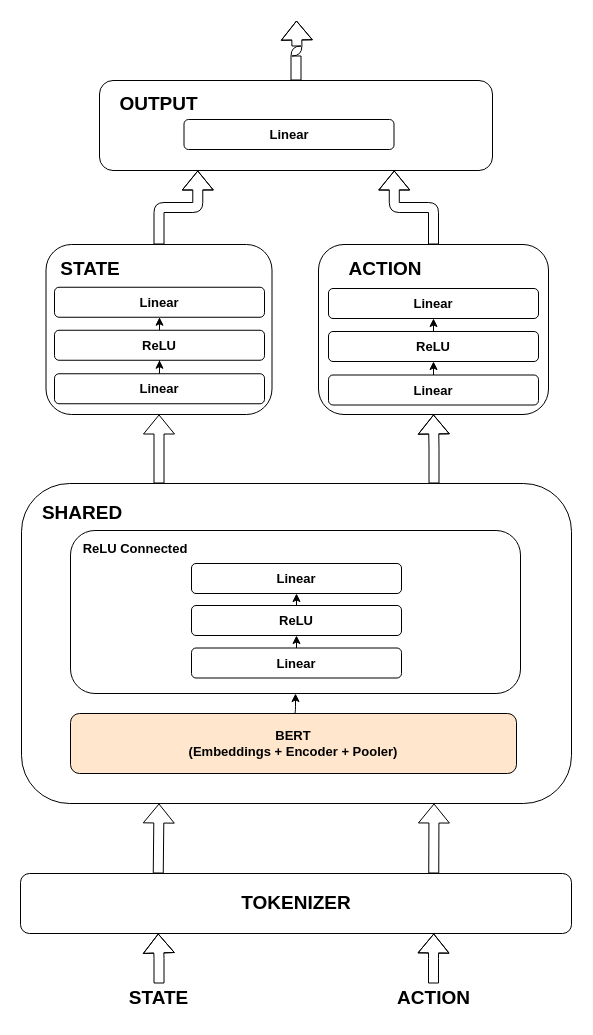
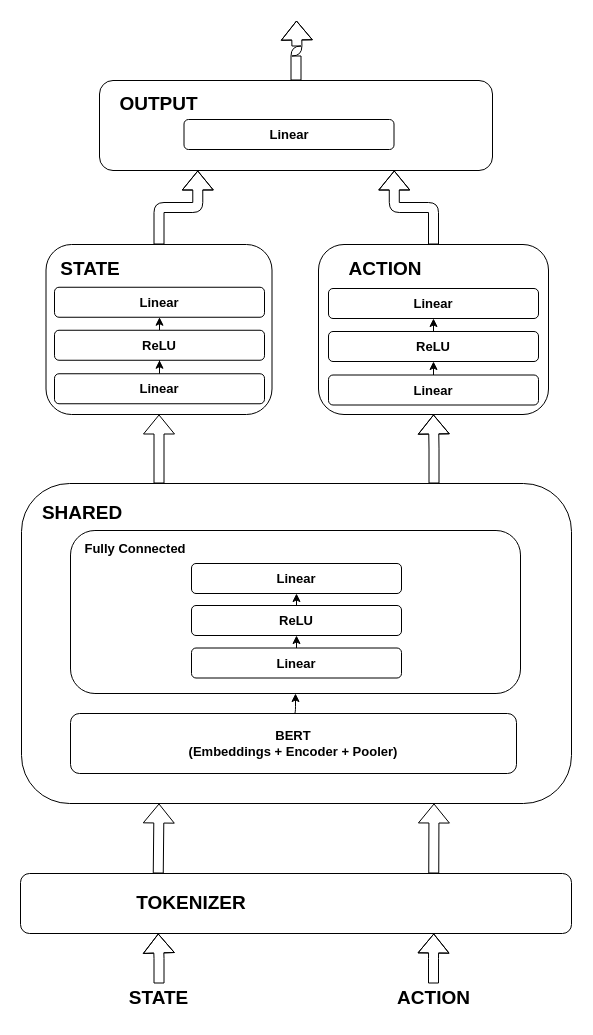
  <mxCell id="0" />
  <mxCell id="1" parent="0" />
  <mxCell id="2" style="edgeStyle=orthogonalEdgeStyle;rounded=1;orthogonalLoop=1;jettySize=auto;html=1;exitX=0.25;exitY=0;exitDx=0;exitDy=0;fontSize=13;shape=flexArrow;" parent="1" source="4" target="17" edge="1"><mxGeometry relative="1" as="geometry" /></mxCell>
  <mxCell id="3" style="edgeStyle=orthogonalEdgeStyle;rounded=1;orthogonalLoop=1;jettySize=auto;html=1;exitX=0.75;exitY=0;exitDx=0;exitDy=0;entryX=0.5;entryY=1;entryDx=0;entryDy=0;fontSize=13;shape=flexArrow;" parent="1" source="4" target="22" edge="1"><mxGeometry relative="1" as="geometry" /></mxCell>
  <mxCell id="4" value="" style="rounded=1;whiteSpace=wrap;html=1;" parent="1" vertex="1"><mxGeometry x="21" y="483" width="550" height="320" as="geometry" /></mxCell>
  <mxCell id="5" style="edgeStyle=orthogonalEdgeStyle;rounded=1;orthogonalLoop=1;jettySize=auto;html=1;exitX=0.5;exitY=0;exitDx=0;exitDy=0;entryX=0.5;entryY=1;entryDx=0;entryDy=0;" parent="1" source="6" target="20" edge="1"><mxGeometry relative="1" as="geometry" /></mxCell>
- <mxCell id="6" value="&lt;b&gt;&lt;font style=&quot;font-size: 13px&quot;&gt;BERT&lt;br&gt;(Embeddings + Encoder + Pooler)&lt;br&gt;&lt;/font&gt;&lt;/b&gt;" style="rounded=1;whiteSpace=wrap;html=1;fillColor=#ffe6cc;" parent="1" vertex="1"><mxGeometry x="70" y="713" width="446" height="60" as="geometry" /></mxCell>
+ <mxCell id="6" value="&lt;b&gt;&lt;font style=&quot;font-size: 13px&quot;&gt;BERT&lt;br&gt;(Embeddings + Encoder + Pooler)&lt;br&gt;&lt;/font&gt;&lt;/b&gt;" style="rounded=1;whiteSpace=wrap;html=1;" parent="1" vertex="1"><mxGeometry x="70" y="713" width="446" height="60" as="geometry" /></mxCell>
  <mxCell id="7" value="&lt;b&gt;&lt;font style=&quot;font-size: 19px&quot;&gt;SHARED&lt;/font&gt;&lt;/b&gt;" style="text;html=1;strokeColor=none;fillColor=none;align=center;verticalAlign=middle;whiteSpace=wrap;rounded=1;" parent="1" vertex="1"><mxGeometry x="32" y="493" width="100" height="40" as="geometry" /></mxCell>
  <mxCell id="8" style="edgeStyle=orthogonalEdgeStyle;shape=flexArrow;rounded=1;orthogonalLoop=1;jettySize=auto;html=1;exitX=0.5;exitY=0;exitDx=0;exitDy=0;entryX=0.25;entryY=1;entryDx=0;entryDy=0;fontSize=19;" parent="1" source="9" target="12" edge="1"><mxGeometry relative="1" as="geometry" /></mxCell>
  <mxCell id="9" value="&lt;b&gt;STATE&lt;/b&gt;" style="text;html=1;strokeColor=none;fillColor=none;align=center;verticalAlign=middle;whiteSpace=wrap;rounded=1;fontSize=19;" parent="1" vertex="1"><mxGeometry x="122" y="983" width="73" height="30" as="geometry" /></mxCell>
  <mxCell id="10" style="edgeStyle=orthogonalEdgeStyle;shape=flexArrow;rounded=1;orthogonalLoop=1;jettySize=auto;html=1;exitX=0.5;exitY=0;exitDx=0;exitDy=0;entryX=0.75;entryY=1;entryDx=0;entryDy=0;fontSize=19;" parent="1" source="11" target="12" edge="1"><mxGeometry relative="1" as="geometry" /></mxCell>
  <mxCell id="11" value="&lt;b&gt;ACTION&lt;/b&gt;" style="text;html=1;strokeColor=none;fillColor=none;align=center;verticalAlign=middle;whiteSpace=wrap;rounded=1;fontSize=19;" parent="1" vertex="1"><mxGeometry x="393.5" y="983" width="79" height="30" as="geometry" /></mxCell>
  <mxCell id="12" value="" style="rounded=1;whiteSpace=wrap;html=1;fontSize=13;" parent="1" vertex="1"><mxGeometry x="20" y="873" width="551" height="60" as="geometry" /></mxCell>
  <mxCell id="13" value="" style="shape=flexArrow;endArrow=classic;html=1;rounded=1;fontSize=13;exitX=0.75;exitY=0;exitDx=0;exitDy=0;entryX=0.75;entryY=1;entryDx=0;entryDy=0;" parent="1" source="12" target="4" edge="1"><mxGeometry width="50" height="50" relative="1" as="geometry"><mxPoint x="272" y="853" as="sourcePoint" /><mxPoint x="322" y="803" as="targetPoint" /></mxGeometry></mxCell>
  <mxCell id="14" value="" style="shape=flexArrow;endArrow=classic;html=1;rounded=1;fontSize=13;exitX=0.25;exitY=0;exitDx=0;exitDy=0;entryX=0.25;entryY=1;entryDx=0;entryDy=0;" parent="1" source="12" target="4" edge="1"><mxGeometry width="50" height="50" relative="1" as="geometry"><mxPoint x="272" y="853" as="sourcePoint" /><mxPoint x="192" y="833" as="targetPoint" /></mxGeometry></mxCell>
- <mxCell id="15" value="&lt;b&gt;&lt;font style=&quot;font-size: 19px&quot;&gt;TOKENIZER&lt;/font&gt;&lt;/b&gt;" style="text;html=1;strokeColor=none;fillColor=none;align=center;verticalAlign=middle;whiteSpace=wrap;rounded=1;" parent="1" vertex="1"><mxGeometry x="219" y="883" width="154" height="40" as="geometry" /></mxCell>
+ <mxCell id="15" value="&lt;b&gt;&lt;font style=&quot;font-size: 19px&quot;&gt;TOKENIZER&lt;/font&gt;&lt;/b&gt;" style="text;html=1;strokeColor=none;fillColor=none;align=center;verticalAlign=middle;whiteSpace=wrap;rounded=1;" parent="1" vertex="1"><mxGeometry x="114" y="883" width="154" height="40" as="geometry" /></mxCell>
  <mxCell id="16" style="edgeStyle=orthogonalEdgeStyle;shape=flexArrow;rounded=1;orthogonalLoop=1;jettySize=auto;html=1;exitX=0.5;exitY=0;exitDx=0;exitDy=0;entryX=0.25;entryY=1;entryDx=0;entryDy=0;fontSize=13;" parent="1" source="17" target="19" edge="1"><mxGeometry relative="1" as="geometry" /></mxCell>
  <mxCell id="17" value="&lt;b&gt;&lt;br&gt;&lt;/b&gt;" style="rounded=1;whiteSpace=wrap;html=1;fontSize=13;" parent="1" vertex="1"><mxGeometry x="45.5" y="244" width="226" height="170" as="geometry" /></mxCell>
  <mxCell id="18" style="edgeStyle=orthogonalEdgeStyle;shape=flexArrow;rounded=1;orthogonalLoop=1;jettySize=auto;html=1;exitX=0.5;exitY=0;exitDx=0;exitDy=0;fontSize=13;" parent="1" source="19" edge="1"><mxGeometry relative="1" as="geometry"><mxPoint x="296" y="20" as="targetPoint" /></mxGeometry></mxCell>
  <mxCell id="19" value="" style="rounded=1;whiteSpace=wrap;html=1;fontSize=13;" parent="1" vertex="1"><mxGeometry x="99" y="80" width="393" height="90" as="geometry" /></mxCell>
  <mxCell id="20" value="" style="rounded=1;whiteSpace=wrap;html=1;" parent="1" vertex="1"><mxGeometry x="70" y="530" width="450" height="163" as="geometry" /></mxCell>
  <mxCell id="21" style="edgeStyle=orthogonalEdgeStyle;shape=flexArrow;rounded=1;orthogonalLoop=1;jettySize=auto;html=1;exitX=0.5;exitY=0;exitDx=0;exitDy=0;entryX=0.75;entryY=1;entryDx=0;entryDy=0;fontSize=13;" parent="1" source="22" target="19" edge="1"><mxGeometry relative="1" as="geometry" /></mxCell>
  <mxCell id="22" value="&lt;b&gt;&lt;br&gt;&lt;/b&gt;" style="rounded=1;whiteSpace=wrap;html=1;fontSize=13;" parent="1" vertex="1"><mxGeometry x="318" y="244" width="230" height="170" as="geometry" /></mxCell>
  <mxCell id="23" style="edgeStyle=orthogonalEdgeStyle;rounded=1;orthogonalLoop=1;jettySize=auto;html=1;exitX=0.5;exitY=0;exitDx=0;exitDy=0;entryX=0.5;entryY=1;entryDx=0;entryDy=0;" parent="1" source="24" target="26" edge="1"><mxGeometry relative="1" as="geometry" /></mxCell>
  <mxCell id="24" value="&lt;b&gt;&lt;font style=&quot;font-size: 13px&quot;&gt;Linear&lt;/font&gt;&lt;/b&gt;" style="rounded=1;whiteSpace=wrap;html=1;" parent="1" vertex="1"><mxGeometry x="191" y="647.5" width="210" height="30" as="geometry" /></mxCell>
  <mxCell id="25" style="edgeStyle=orthogonalEdgeStyle;rounded=1;orthogonalLoop=1;jettySize=auto;html=1;exitX=0.5;exitY=0;exitDx=0;exitDy=0;entryX=0.5;entryY=1;entryDx=0;entryDy=0;" parent="1" source="26" target="27" edge="1"><mxGeometry relative="1" as="geometry" /></mxCell>
  <mxCell id="26" value="&lt;b&gt;&lt;font style=&quot;font-size: 13px&quot;&gt;ReLU&lt;/font&gt;&lt;/b&gt;" style="rounded=1;whiteSpace=wrap;html=1;" parent="1" vertex="1"><mxGeometry x="191" y="605" width="210" height="30" as="geometry" /></mxCell>
  <mxCell id="27" value="&lt;b&gt;&lt;font style=&quot;font-size: 13px&quot;&gt;Linear&lt;/font&gt;&lt;/b&gt;" style="rounded=1;whiteSpace=wrap;html=1;" parent="1" vertex="1"><mxGeometry x="191" y="563" width="210" height="30" as="geometry" /></mxCell>
  <mxCell id="28" value="&lt;b style=&quot;font-size: 13px&quot;&gt;&lt;font style=&quot;font-size: 19px&quot;&gt;ACTION&lt;/font&gt;&lt;/b&gt;" style="text;html=1;strokeColor=none;fillColor=none;align=center;verticalAlign=middle;whiteSpace=wrap;rounded=1;" parent="1" vertex="1"><mxGeometry x="310" y="254" width="150" height="30" as="geometry" /></mxCell>
  <mxCell id="29" style="edgeStyle=orthogonalEdgeStyle;rounded=1;orthogonalLoop=1;jettySize=auto;html=1;exitX=0.5;exitY=0;exitDx=0;exitDy=0;entryX=0.5;entryY=1;entryDx=0;entryDy=0;" parent="1" source="30" target="32" edge="1"><mxGeometry relative="1" as="geometry" /></mxCell>
  <mxCell id="30" value="&lt;b&gt;&lt;font style=&quot;font-size: 13px&quot;&gt;Linear&lt;/font&gt;&lt;/b&gt;" style="rounded=1;whiteSpace=wrap;html=1;" parent="1" vertex="1"><mxGeometry x="328" y="374.5" width="210" height="30" as="geometry" /></mxCell>
  <mxCell id="31" style="edgeStyle=orthogonalEdgeStyle;rounded=1;orthogonalLoop=1;jettySize=auto;html=1;exitX=0.5;exitY=0;exitDx=0;exitDy=0;entryX=0.5;entryY=1;entryDx=0;entryDy=0;" parent="1" source="32" target="33" edge="1"><mxGeometry relative="1" as="geometry" /></mxCell>
  <mxCell id="32" value="&lt;b&gt;&lt;font style=&quot;font-size: 13px&quot;&gt;ReLU&lt;/font&gt;&lt;/b&gt;" style="rounded=1;whiteSpace=wrap;html=1;" parent="1" vertex="1"><mxGeometry x="328" y="331" width="210" height="30" as="geometry" /></mxCell>
  <mxCell id="33" value="&lt;b&gt;&lt;font style=&quot;font-size: 13px&quot;&gt;Linear&lt;/font&gt;&lt;/b&gt;" style="rounded=1;whiteSpace=wrap;html=1;" parent="1" vertex="1"><mxGeometry x="328" y="288" width="210" height="30" as="geometry" /></mxCell>
  <mxCell id="34" value="&lt;b style=&quot;font-size: 13px&quot;&gt;&lt;font style=&quot;font-size: 19px&quot;&gt;STATE&lt;/font&gt;&lt;/b&gt;" style="text;html=1;strokeColor=none;fillColor=none;align=center;verticalAlign=middle;whiteSpace=wrap;rounded=1;" parent="1" vertex="1"><mxGeometry x="60" y="254" width="60" height="30" as="geometry" /></mxCell>
  <mxCell id="35" style="edgeStyle=orthogonalEdgeStyle;rounded=1;orthogonalLoop=1;jettySize=auto;html=1;exitX=0.5;exitY=0;exitDx=0;exitDy=0;" parent="1" source="36" target="38" edge="1"><mxGeometry relative="1" as="geometry" /></mxCell>
  <mxCell id="36" value="&lt;b&gt;&lt;font style=&quot;font-size: 13px&quot;&gt;Linear&lt;/font&gt;&lt;/b&gt;" style="rounded=1;whiteSpace=wrap;html=1;" parent="1" vertex="1"><mxGeometry x="54" y="373.25" width="210" height="30" as="geometry" /></mxCell>
  <mxCell id="37" style="edgeStyle=orthogonalEdgeStyle;rounded=1;orthogonalLoop=1;jettySize=auto;html=1;exitX=0.5;exitY=0;exitDx=0;exitDy=0;entryX=0.5;entryY=1;entryDx=0;entryDy=0;" parent="1" source="38" target="39" edge="1"><mxGeometry relative="1" as="geometry" /></mxCell>
  <mxCell id="38" value="&lt;b&gt;&lt;font style=&quot;font-size: 13px&quot;&gt;ReLU&lt;/font&gt;&lt;/b&gt;" style="rounded=1;whiteSpace=wrap;html=1;" parent="1" vertex="1"><mxGeometry x="54" y="329.75" width="210" height="30" as="geometry" /></mxCell>
  <mxCell id="39" value="&lt;b&gt;&lt;font style=&quot;font-size: 13px&quot;&gt;Linear&lt;/font&gt;&lt;/b&gt;" style="rounded=1;whiteSpace=wrap;html=1;" parent="1" vertex="1"><mxGeometry x="54" y="286.75" width="210" height="30" as="geometry" /></mxCell>
  <mxCell id="40" value="&lt;b style=&quot;font-size: 13px&quot;&gt;&lt;font style=&quot;font-size: 19px&quot;&gt;OUTPUT&lt;/font&gt;&lt;br&gt;&lt;/b&gt;" style="text;html=1;strokeColor=none;fillColor=none;align=center;verticalAlign=middle;whiteSpace=wrap;rounded=1;" parent="1" vertex="1"><mxGeometry x="96" y="89" width="125" height="30" as="geometry" /></mxCell>
  <mxCell id="41" value="&lt;b&gt;&lt;font style=&quot;font-size: 13px&quot;&gt;Linear&lt;/font&gt;&lt;/b&gt;" style="rounded=1;whiteSpace=wrap;html=1;" parent="1" vertex="1"><mxGeometry x="183.5" y="119" width="210" height="30" as="geometry" /></mxCell>
- <mxCell id="42" value="&lt;b&gt;&lt;font style=&quot;font-size: 13px&quot;&gt;ReLU Connected&lt;br&gt;&lt;/font&gt;&lt;/b&gt;" style="text;html=1;strokeColor=none;fillColor=none;align=center;verticalAlign=middle;whiteSpace=wrap;rounded=1;" parent="1" vertex="1"><mxGeometry x="75" y="533" width="120" height="30" as="geometry" /></mxCell>
+ <mxCell id="42" value="&lt;b&gt;&lt;font style=&quot;font-size: 13px&quot;&gt;Fully Connected&lt;br&gt;&lt;/font&gt;&lt;/b&gt;" style="text;html=1;strokeColor=none;fillColor=none;align=center;verticalAlign=middle;whiteSpace=wrap;rounded=1;" parent="1" vertex="1"><mxGeometry x="75" y="533" width="120" height="30" as="geometry" /></mxCell>
